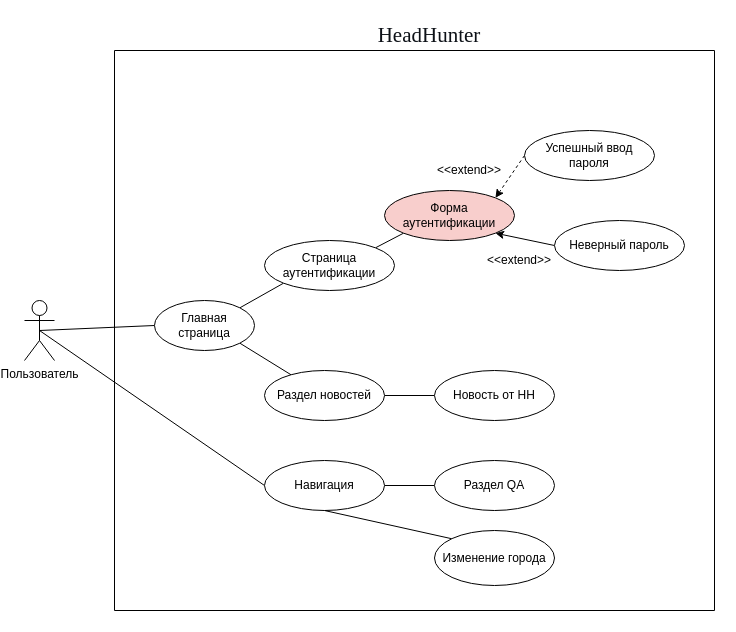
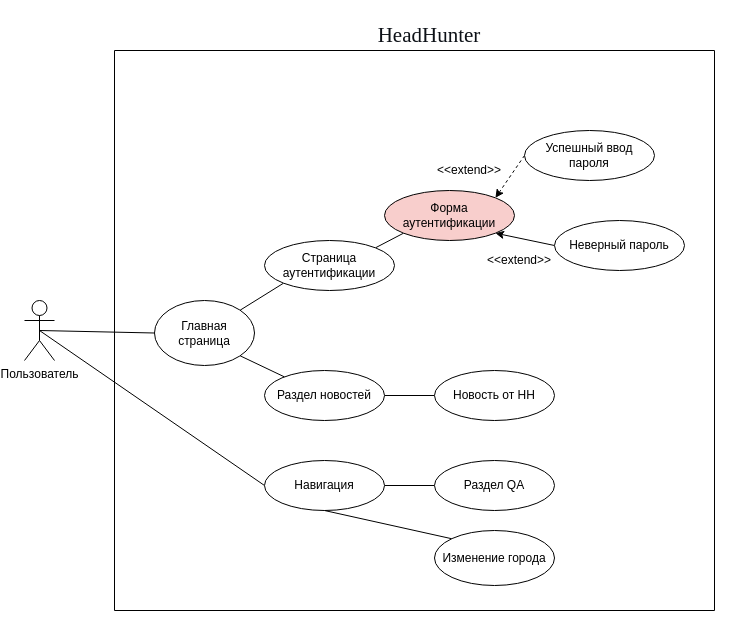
  <mxCell id="0" />
  <mxCell id="1" parent="0" />
  <mxCell id="2" style="rounded=0;orthogonalLoop=1;jettySize=auto;html=1;exitX=0.5;exitY=0.5;exitDx=0;exitDy=0;exitPerimeter=0;entryX=0;entryY=0.5;entryDx=0;entryDy=0;endArrow=none;endFill=0;" edge="1" parent="1" source="3" target="6"><mxGeometry relative="1" as="geometry" /></mxCell>
  <mxCell id="3" value="Пользователь" style="shape=umlActor;verticalLabelPosition=bottom;verticalAlign=top;html=1;outlineConnect=0;" vertex="1" parent="1"><mxGeometry x="20" y="300" width="30" height="60" as="geometry" /></mxCell>
  <mxCell id="4" style="edgeStyle=none;rounded=0;orthogonalLoop=1;jettySize=auto;html=1;exitX=1;exitY=0;exitDx=0;exitDy=0;entryX=0;entryY=1;entryDx=0;entryDy=0;endArrow=none;endFill=0;" edge="1" parent="1" source="6" target="8"><mxGeometry relative="1" as="geometry" /></mxCell>
  <mxCell id="5" style="edgeStyle=none;rounded=0;orthogonalLoop=1;jettySize=auto;html=1;exitX=1;exitY=1;exitDx=0;exitDy=0;endArrow=none;endFill=0;" edge="1" parent="1" source="6" target="17"><mxGeometry relative="1" as="geometry" /></mxCell>
- <mxCell id="6" value="Главная страница" style="ellipse;whiteSpace=wrap;html=1;" vertex="1" parent="1"><mxGeometry x="150" y="300" width="100" height="50" as="geometry" /></mxCell>
+ <mxCell id="6" value="Главная страница" style="ellipse;whiteSpace=wrap;html=1;" vertex="1" parent="1"><mxGeometry x="150" y="300" width="100" height="65" as="geometry" /></mxCell>
  <mxCell id="7" style="edgeStyle=none;rounded=0;orthogonalLoop=1;jettySize=auto;html=1;exitX=1;exitY=0;exitDx=0;exitDy=0;entryX=0;entryY=1;entryDx=0;entryDy=0;endArrow=none;endFill=0;" edge="1" parent="1" source="8" target="13"><mxGeometry relative="1" as="geometry" /></mxCell>
  <mxCell id="8" value="Страница аутентификации" style="ellipse;whiteSpace=wrap;html=1;" vertex="1" parent="1"><mxGeometry x="260" y="240" width="130" height="50" as="geometry" /></mxCell>
  <mxCell id="9" style="edgeStyle=none;rounded=0;orthogonalLoop=1;jettySize=auto;html=1;exitX=0;exitY=0.5;exitDx=0;exitDy=0;entryX=1;entryY=0;entryDx=0;entryDy=0;dashed=1;" edge="1" parent="1" source="10" target="13"><mxGeometry relative="1" as="geometry" /></mxCell>
  <mxCell id="10" value="Успешный ввод пароля" style="ellipse;whiteSpace=wrap;html=1;" vertex="1" parent="1"><mxGeometry x="520" y="130" width="130" height="50" as="geometry" /></mxCell>
  <mxCell id="11" style="edgeStyle=none;rounded=0;orthogonalLoop=1;jettySize=auto;html=1;exitX=0;exitY=0.5;exitDx=0;exitDy=0;entryX=1;entryY=1;entryDx=0;entryDy=0;dashed=0;" edge="1" parent="1" source="12" target="13"><mxGeometry relative="1" as="geometry" /></mxCell>
  <mxCell id="12" value="Неверный пароль" style="ellipse;whiteSpace=wrap;html=1;" vertex="1" parent="1"><mxGeometry x="550" y="220" width="130" height="50" as="geometry" /></mxCell>
  <mxCell id="13" value="Форма аутентификации" style="ellipse;whiteSpace=wrap;html=1;fillColor=#f8cecc;" vertex="1" parent="1"><mxGeometry x="380" y="190" width="130" height="50" as="geometry" /></mxCell>
  <mxCell id="14" value="&amp;lt;&amp;lt;extend&amp;gt;&amp;gt;" style="text;html=1;strokeColor=none;fillColor=none;align=center;verticalAlign=middle;whiteSpace=wrap;rounded=0;" vertex="1" parent="1"><mxGeometry x="430" y="160" width="70" height="20" as="geometry" /></mxCell>
  <mxCell id="15" value="&amp;lt;&amp;lt;extend&amp;gt;&amp;gt;" style="text;html=1;strokeColor=none;fillColor=none;align=center;verticalAlign=middle;whiteSpace=wrap;rounded=0;" vertex="1" parent="1"><mxGeometry x="480" y="250" width="70" height="20" as="geometry" /></mxCell>
  <mxCell id="16" style="edgeStyle=none;rounded=0;orthogonalLoop=1;jettySize=auto;html=1;exitX=1;exitY=0.5;exitDx=0;exitDy=0;entryX=0;entryY=0.5;entryDx=0;entryDy=0;endArrow=none;endFill=0;" edge="1" parent="1" source="17" target="18"><mxGeometry relative="1" as="geometry" /></mxCell>
  <mxCell id="17" value="Раздел новостей" style="ellipse;whiteSpace=wrap;html=1;" vertex="1" parent="1"><mxGeometry x="260" y="370" width="120" height="50" as="geometry" /></mxCell>
  <mxCell id="18" value="Новость от HH" style="ellipse;whiteSpace=wrap;html=1;" vertex="1" parent="1"><mxGeometry x="430" y="370" width="120" height="50" as="geometry" /></mxCell>
  <mxCell id="19" style="edgeStyle=none;rounded=0;orthogonalLoop=1;jettySize=auto;html=1;exitX=1;exitY=0.5;exitDx=0;exitDy=0;entryX=0;entryY=0.5;entryDx=0;entryDy=0;endArrow=none;endFill=0;" edge="1" parent="1" source="21" target="22"><mxGeometry relative="1" as="geometry" /></mxCell>
  <mxCell id="20" style="edgeStyle=none;rounded=0;orthogonalLoop=1;jettySize=auto;html=1;exitX=0;exitY=0.5;exitDx=0;exitDy=0;entryX=0.5;entryY=0.5;entryDx=0;entryDy=0;entryPerimeter=0;endArrow=none;endFill=0;" edge="1" parent="1" source="21" target="3"><mxGeometry relative="1" as="geometry" /></mxCell>
  <mxCell id="21" value="Навигация" style="ellipse;whiteSpace=wrap;html=1;" vertex="1" parent="1"><mxGeometry x="260" y="460" width="120" height="50" as="geometry" /></mxCell>
  <mxCell id="22" value="Раздел QA" style="ellipse;whiteSpace=wrap;html=1;" vertex="1" parent="1"><mxGeometry x="430" y="460" width="120" height="50" as="geometry" /></mxCell>
  <mxCell id="23" style="edgeStyle=none;rounded=0;orthogonalLoop=1;jettySize=auto;html=1;exitX=0;exitY=0;exitDx=0;exitDy=0;entryX=0.5;entryY=1;entryDx=0;entryDy=0;endArrow=none;endFill=0;" edge="1" parent="1" source="24" target="21"><mxGeometry relative="1" as="geometry" /></mxCell>
  <mxCell id="24" value="Изменение города" style="ellipse;whiteSpace=wrap;html=1;" vertex="1" parent="1"><mxGeometry x="430" y="530" width="120" height="55" as="geometry" /></mxCell>
  <mxCell id="25" value="" style="endArrow=none;html=1;" edge="1" parent="1"><mxGeometry width="50" height="50" relative="1" as="geometry"><mxPoint x="110" y="610" as="sourcePoint" /><mxPoint x="110" y="50" as="targetPoint" /></mxGeometry></mxCell>
  <mxCell id="26" value="" style="endArrow=none;html=1;" edge="1" parent="1"><mxGeometry width="50" height="50" relative="1" as="geometry"><mxPoint x="110" y="610" as="sourcePoint" /><mxPoint x="710" y="610" as="targetPoint" /></mxGeometry></mxCell>
  <mxCell id="27" value="" style="endArrow=none;html=1;" edge="1" parent="1"><mxGeometry width="50" height="50" relative="1" as="geometry"><mxPoint x="710" y="610" as="sourcePoint" /><mxPoint x="710" y="50" as="targetPoint" /></mxGeometry></mxCell>
  <mxCell id="28" value="" style="endArrow=none;html=1;" edge="1" parent="1"><mxGeometry width="50" height="50" relative="1" as="geometry"><mxPoint x="110" y="50" as="sourcePoint" /><mxPoint x="710" y="50" as="targetPoint" /></mxGeometry></mxCell>
  <mxCell id="29" value="&lt;font face=&quot;Comic Sans MS&quot; style=&quot;font-size: 21px&quot; color=&quot;#0d1117&quot;&gt;HeadHunter&lt;/font&gt;" style="text;html=1;strokeColor=none;fillColor=none;align=center;verticalAlign=middle;whiteSpace=wrap;rounded=0;" vertex="1" parent="1"><mxGeometry x="350" y="20" width="150" height="30" as="geometry" /></mxCell>
